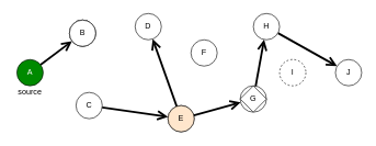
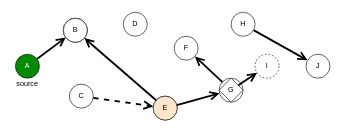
  <mxCell id="0" />
  <mxCell id="1" parent="0" />
  <mxCell id="2" value="C" style="ellipse;whiteSpace=wrap;html=1;aspect=fixed;strokeColor=#000000;" vertex="1" parent="1"><mxGeometry x="115" y="140" width="40" height="40" as="geometry" /></mxCell>
  <mxCell id="3" value="D" style="ellipse;whiteSpace=wrap;html=1;aspect=fixed;strokeColor=#000000;" vertex="1" parent="1"><mxGeometry x="205" y="20" width="40" height="40" as="geometry" /></mxCell>
  <mxCell id="4" style="edgeStyle=none;jumpStyle=arc;html=1;endArrow=open;endFill=0;strokeColor=#000000;endSize=10;strokeWidth=3;" edge="1" parent="1" source="5" target="10"><mxGeometry relative="1" as="geometry" /></mxCell>
  <mxCell id="5" value="" style="ellipse;whiteSpace=wrap;html=1;aspect=fixed;strokeColor=#000000;" vertex="1" parent="1"><mxGeometry x="255" y="160" width="40" height="40" as="geometry" /></mxCell>
  <mxCell id="6" value="F" style="ellipse;whiteSpace=wrap;html=1;aspect=fixed;strokeColor=#000000;" vertex="1" parent="1"><mxGeometry x="290" y="60" width="40" height="40" as="geometry" /></mxCell>
- <mxCell id="7" style="edgeStyle=none;jumpStyle=arc;html=1;endArrow=open;endFill=0;strokeColor=#000000;endSize=10;strokeWidth=3;" edge="1" parent="1" source="20" target="9"><mxGeometry relative="1" as="geometry"><mxPoint x="405" y="100" as="sourcePoint" /></mxGeometry></mxCell>
+ <mxCell id="7" style="edgeStyle=none;jumpStyle=arc;html=1;endArrow=open;endFill=0;strokeColor=#000000;endSize=10;strokeWidth=3;" edge="1" parent="1" source="20" target="6"><mxGeometry relative="1" as="geometry"><mxPoint x="405" y="100" as="sourcePoint" /></mxGeometry></mxCell>
  <mxCell id="8" style="edgeStyle=none;jumpStyle=arc;jumpSize=10;html=1;endArrow=open;endFill=0;strokeColor=#000000;endSize=10;strokeWidth=3;" edge="1" parent="1" source="9" target="15"><mxGeometry relative="1" as="geometry" /></mxCell>
  <mxCell id="9" value="H" style="ellipse;whiteSpace=wrap;html=1;aspect=fixed;strokeColor=#000000;" vertex="1" parent="1"><mxGeometry x="385" y="20" width="40" height="40" as="geometry" /></mxCell>
  <mxCell id="10" value="" style="ellipse;whiteSpace=wrap;html=1;aspect=fixed;strokeColor=#000000;" vertex="1" parent="1"><mxGeometry x="365" y="130" width="40" height="40" as="geometry" /></mxCell>
  <mxCell id="11" value="I" style="ellipse;whiteSpace=wrap;html=1;aspect=fixed;strokeColor=#000000;dashed=1;" vertex="1" parent="1"><mxGeometry x="425" y="90" width="40" height="40" as="geometry" /></mxCell>
  <mxCell id="12" value="" style="ellipse;whiteSpace=wrap;html=1;aspect=fixed;strokeColor=#000000;" vertex="1" parent="1"><mxGeometry x="105" y="30" width="40" height="40" as="geometry" /></mxCell>
  <mxCell id="13" style="edgeStyle=none;jumpStyle=arc;jumpSize=10;html=1;endArrow=open;endFill=0;strokeColor=#000000;endSize=10;strokeWidth=3;" edge="1" parent="1" source="14" target="12"><mxGeometry relative="1" as="geometry" /></mxCell>
  <mxCell id="14" value="A" style="ellipse;whiteSpace=wrap;html=1;aspect=fixed;fillColor=#008a00;fontColor=#ffffff;strokeColor=#000000;" vertex="1" parent="1"><mxGeometry x="25" y="90" width="40" height="40" as="geometry" /></mxCell>
  <mxCell id="15" value="J" style="ellipse;whiteSpace=wrap;html=1;aspect=fixed;strokeColor=#000000;" vertex="1" parent="1"><mxGeometry x="510" y="90" width="40" height="40" as="geometry" /></mxCell>
  <mxCell id="16" value="source" style="text;html=1;strokeColor=none;fillColor=none;align=center;verticalAlign=middle;whiteSpace=wrap;rounded=0;" vertex="1" parent="1"><mxGeometry x="20" y="130" width="50" height="20" as="geometry" /></mxCell>
  <mxCell id="17" value="" style="ellipse;whiteSpace=wrap;html=1;aspect=fixed;strokeColor=#000000;" vertex="1" parent="1"><mxGeometry x="105" y="30" width="40" height="40" as="geometry" /></mxCell>
  <mxCell id="18" value="B" style="ellipse;whiteSpace=wrap;html=1;aspect=fixed;strokeColor=#000000;" vertex="1" parent="1"><mxGeometry x="105" y="30" width="40" height="40" as="geometry" /></mxCell>
  <mxCell id="19" value="E" style="ellipse;whiteSpace=wrap;html=1;aspect=fixed;strokeColor=#000000;fillColor=#ffe6cc;" vertex="1" parent="1"><mxGeometry x="255" y="160" width="40" height="40" as="geometry" /></mxCell>
  <mxCell id="20" value="G" style="rhombus;whiteSpace=wrap;html=1;aspect=fixed;strokeColor=#000000;" vertex="1" parent="1"><mxGeometry x="365" y="130" width="40" height="40" as="geometry" /></mxCell>
- <mxCell id="21" style="edgeStyle=none;jumpStyle=arc;jumpSize=10;html=1;endArrow=open;endFill=0;strokeColor=#000000;endSize=10;strokeWidth=3;" edge="1" parent="1" source="2" target="19"><mxGeometry relative="1" as="geometry"><mxPoint x="72.483" y="129.713" as="sourcePoint" /><mxPoint x="127.506" y="160.306" as="targetPoint" /></mxGeometry></mxCell>
- <mxCell id="22" style="edgeStyle=none;jumpStyle=arc;jumpSize=10;html=1;endArrow=open;endFill=0;strokeColor=#000000;endSize=10;strokeWidth=3;" edge="1" parent="1" source="19" target="3"><mxGeometry relative="1" as="geometry"><mxPoint x="164.799" y="172.828" as="sourcePoint" /><mxPoint x="265.201" y="187.172" as="targetPoint" /></mxGeometry></mxCell>
+ <mxCell id="21" style="edgeStyle=none;jumpStyle=arc;jumpSize=10;html=1;endArrow=open;endFill=0;strokeColor=#000000;endSize=10;strokeWidth=3;dashed=1;" edge="1" parent="1" source="2" target="19"><mxGeometry relative="1" as="geometry"><mxPoint x="72.483" y="129.713" as="sourcePoint" /><mxPoint x="127.506" y="160.306" as="targetPoint" /></mxGeometry></mxCell>
+ <mxCell id="22" style="edgeStyle=none;jumpStyle=arc;jumpSize=10;html=1;endArrow=open;endFill=0;strokeColor=#000000;endSize=10;strokeWidth=3;" edge="1" parent="1" source="19" target="18"><mxGeometry relative="1" as="geometry"><mxPoint x="164.799" y="172.828" as="sourcePoint" /><mxPoint x="265.201" y="187.172" as="targetPoint" /></mxGeometry></mxCell>
+ <mxCell id="23" style="edgeStyle=none;jumpStyle=arc;html=1;endArrow=open;endFill=0;strokeColor=#000000;endSize=10;strokeWidth=3;" edge="1" parent="1" source="20" target="11"><mxGeometry relative="1" as="geometry"><mxPoint x="395" y="140" as="sourcePoint" /><mxPoint x="395" y="70" as="targetPoint" /></mxGeometry></mxCell>
